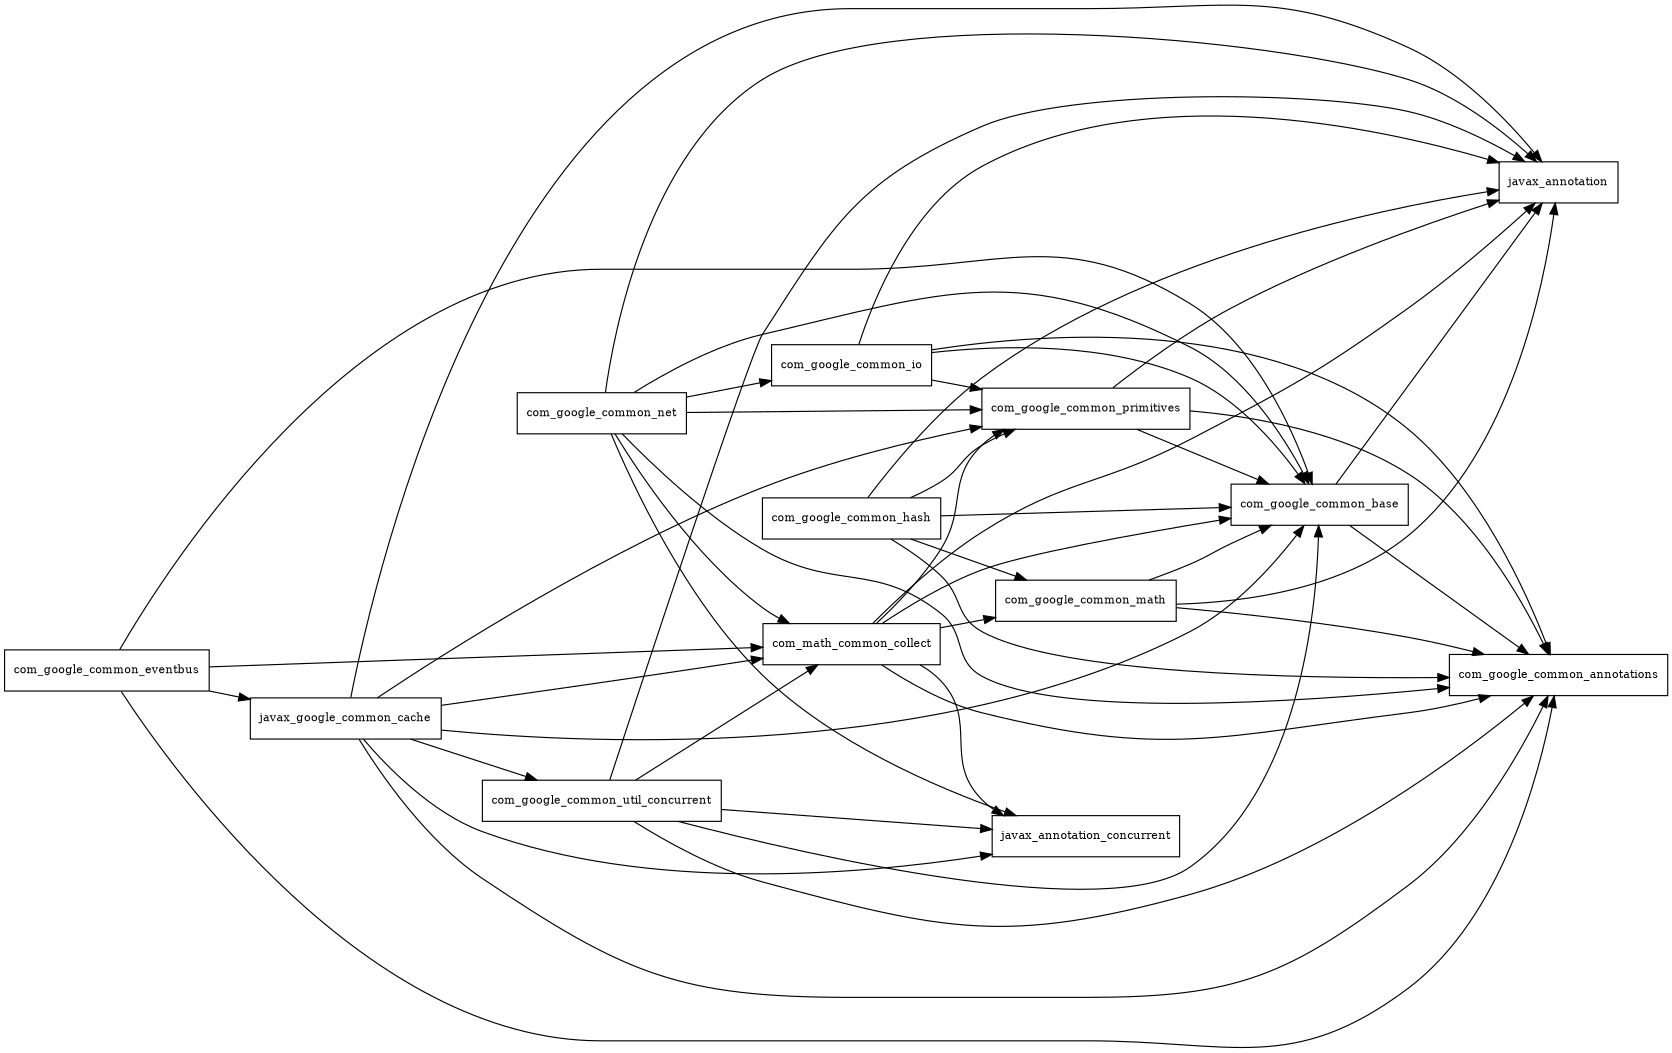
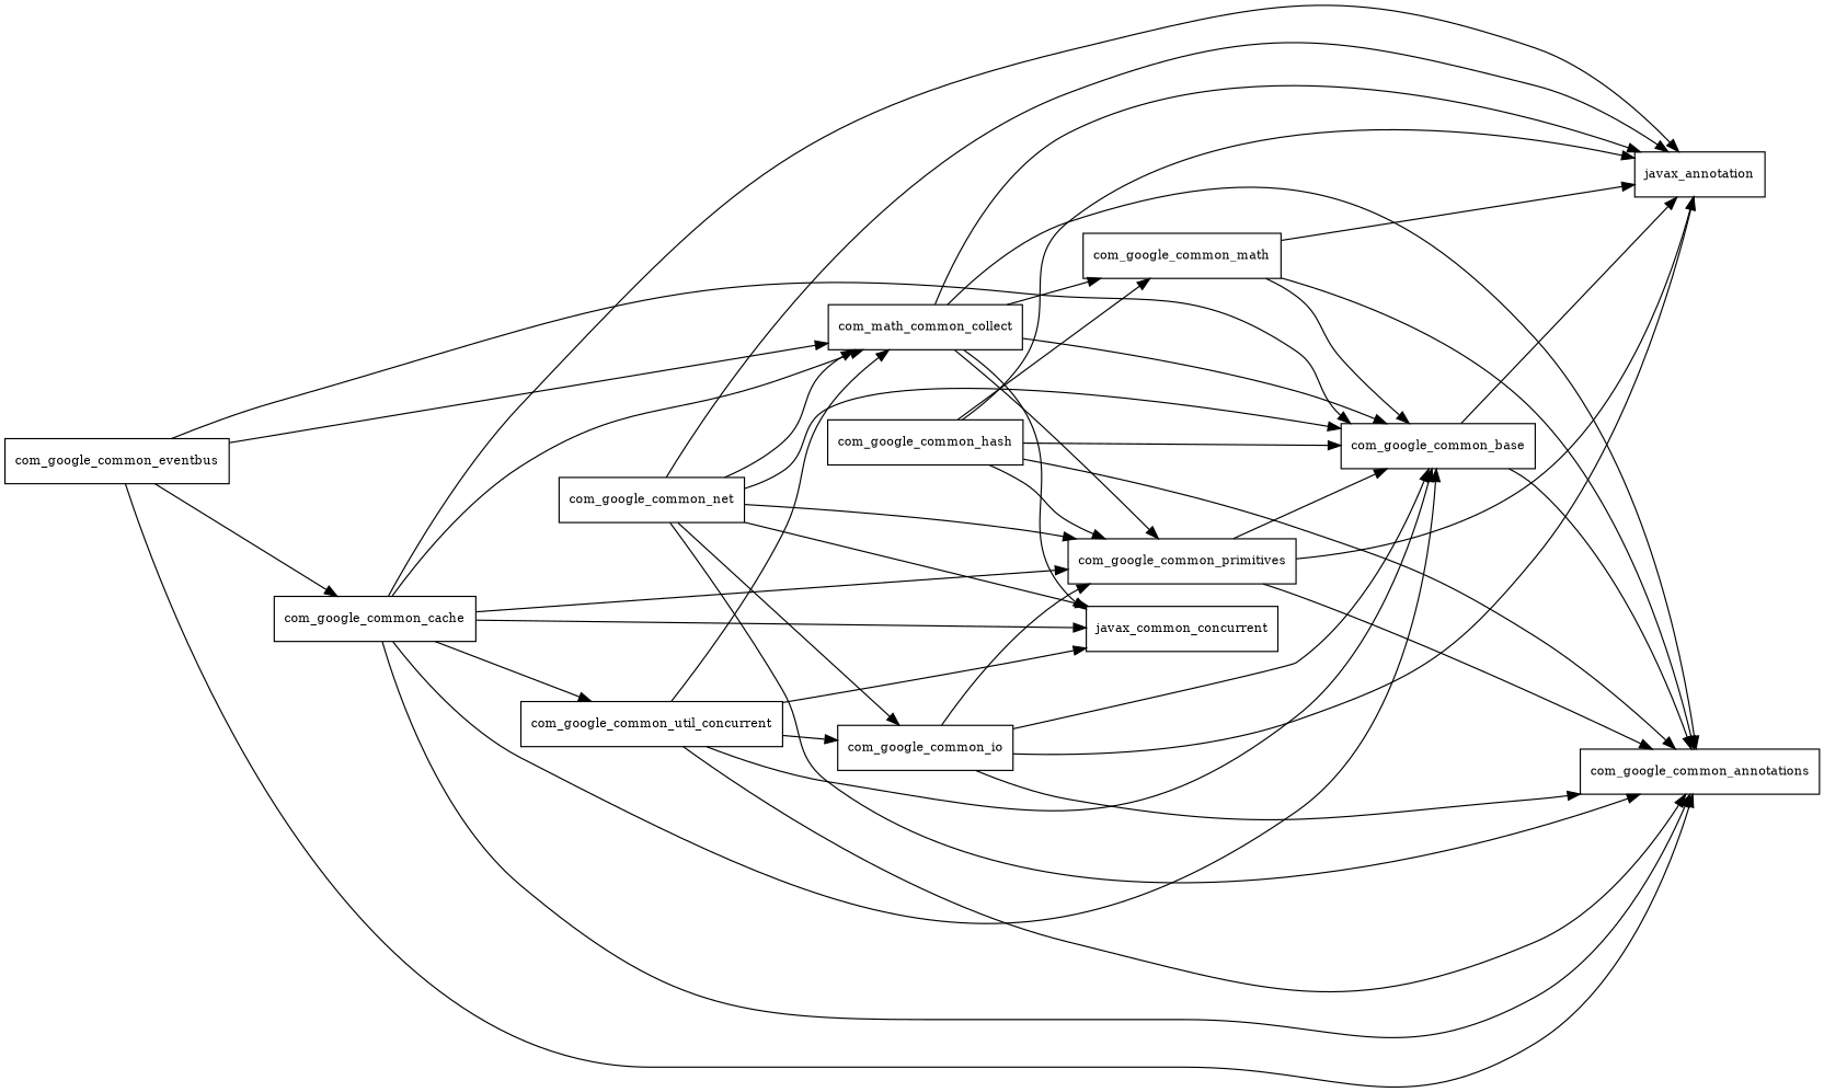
  digraph {
    rankdir=LR
    node [fontsize=10.0 shape=box]
    com_google_common_base
    com_google_common_annotations
    javax_annotation
-   com_google_common_cache [label=javax_google_common_cache]
+   com_google_common_cache
    n5 [label=com_math_common_collect]
    com_google_common_primitives
    com_google_common_util_concurrent
-   javax_annotation_concurrent
+   javax_annotation_concurrent [label=javax_common_concurrent]
    com_google_common_math
    com_google_common_eventbus
    com_google_common_hash
    com_google_common_io
    com_google_common_net
    com_google_common_base -> com_google_common_annotations
    com_google_common_base -> javax_annotation
    com_google_common_cache -> com_google_common_base
    com_google_common_cache -> com_google_common_annotations
    com_google_common_cache -> javax_annotation
    com_google_common_cache -> n5
    com_google_common_cache -> com_google_common_primitives
    com_google_common_cache -> com_google_common_util_concurrent
    com_google_common_cache -> javax_annotation_concurrent
    n5 -> com_google_common_base
    n5 -> com_google_common_annotations
    n5 -> javax_annotation
    n5 -> com_google_common_primitives
    n5 -> javax_annotation_concurrent
    n5 -> com_google_common_math
    com_google_common_primitives -> com_google_common_base
    com_google_common_primitives -> com_google_common_annotations
    com_google_common_primitives -> javax_annotation
    com_google_common_util_concurrent -> com_google_common_base
    com_google_common_util_concurrent -> com_google_common_annotations
-   com_google_common_util_concurrent -> javax_annotation
+   com_google_common_util_concurrent -> com_google_common_io
    com_google_common_util_concurrent -> n5
    com_google_common_util_concurrent -> javax_annotation_concurrent
    com_google_common_math -> com_google_common_base
    com_google_common_math -> com_google_common_annotations
    com_google_common_math -> javax_annotation
    com_google_common_eventbus -> com_google_common_base
    com_google_common_eventbus -> com_google_common_annotations
    com_google_common_eventbus -> com_google_common_cache
    com_google_common_eventbus -> n5
    com_google_common_hash -> com_google_common_base
    com_google_common_hash -> com_google_common_annotations
    com_google_common_hash -> javax_annotation
    com_google_common_hash -> com_google_common_primitives
    com_google_common_hash -> com_google_common_math
    com_google_common_io -> com_google_common_base
    com_google_common_io -> com_google_common_annotations
    com_google_common_io -> javax_annotation
    com_google_common_io -> com_google_common_primitives
    com_google_common_net -> com_google_common_base
    com_google_common_net -> com_google_common_annotations
    com_google_common_net -> javax_annotation
    com_google_common_net -> n5
    com_google_common_net -> com_google_common_primitives
    com_google_common_net -> javax_annotation_concurrent
    com_google_common_net -> com_google_common_io
  }
